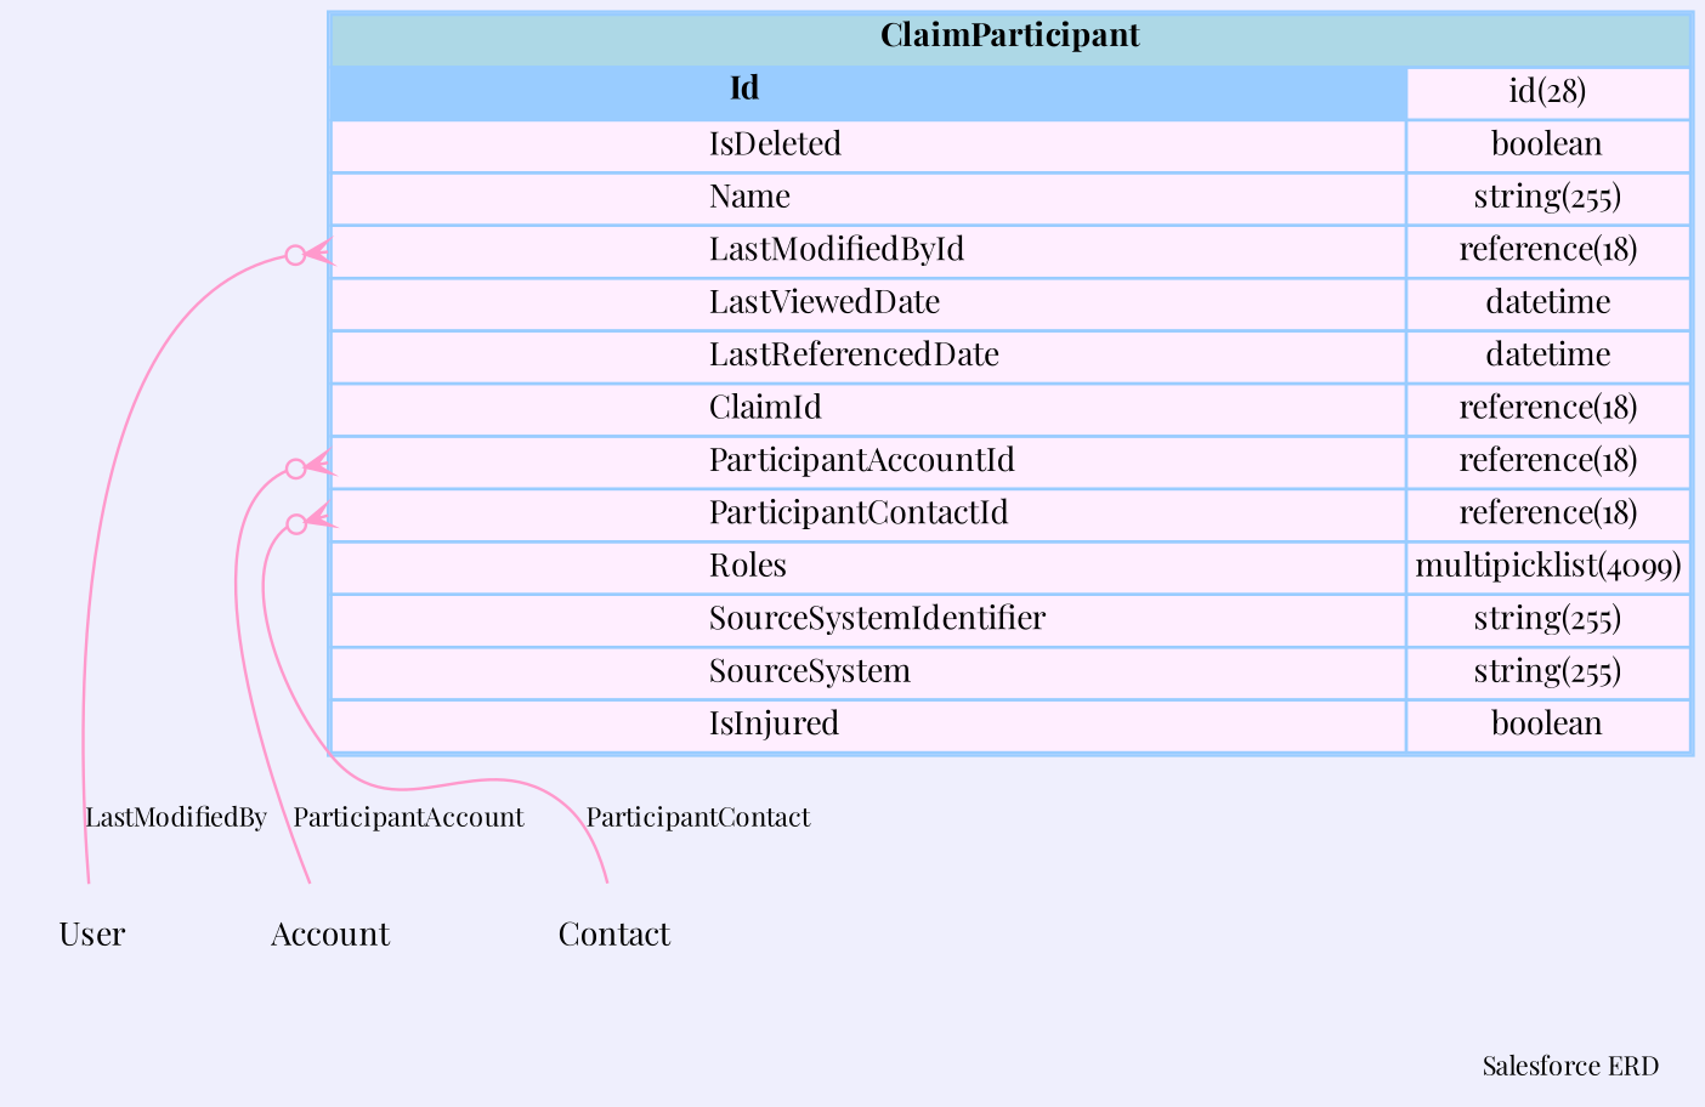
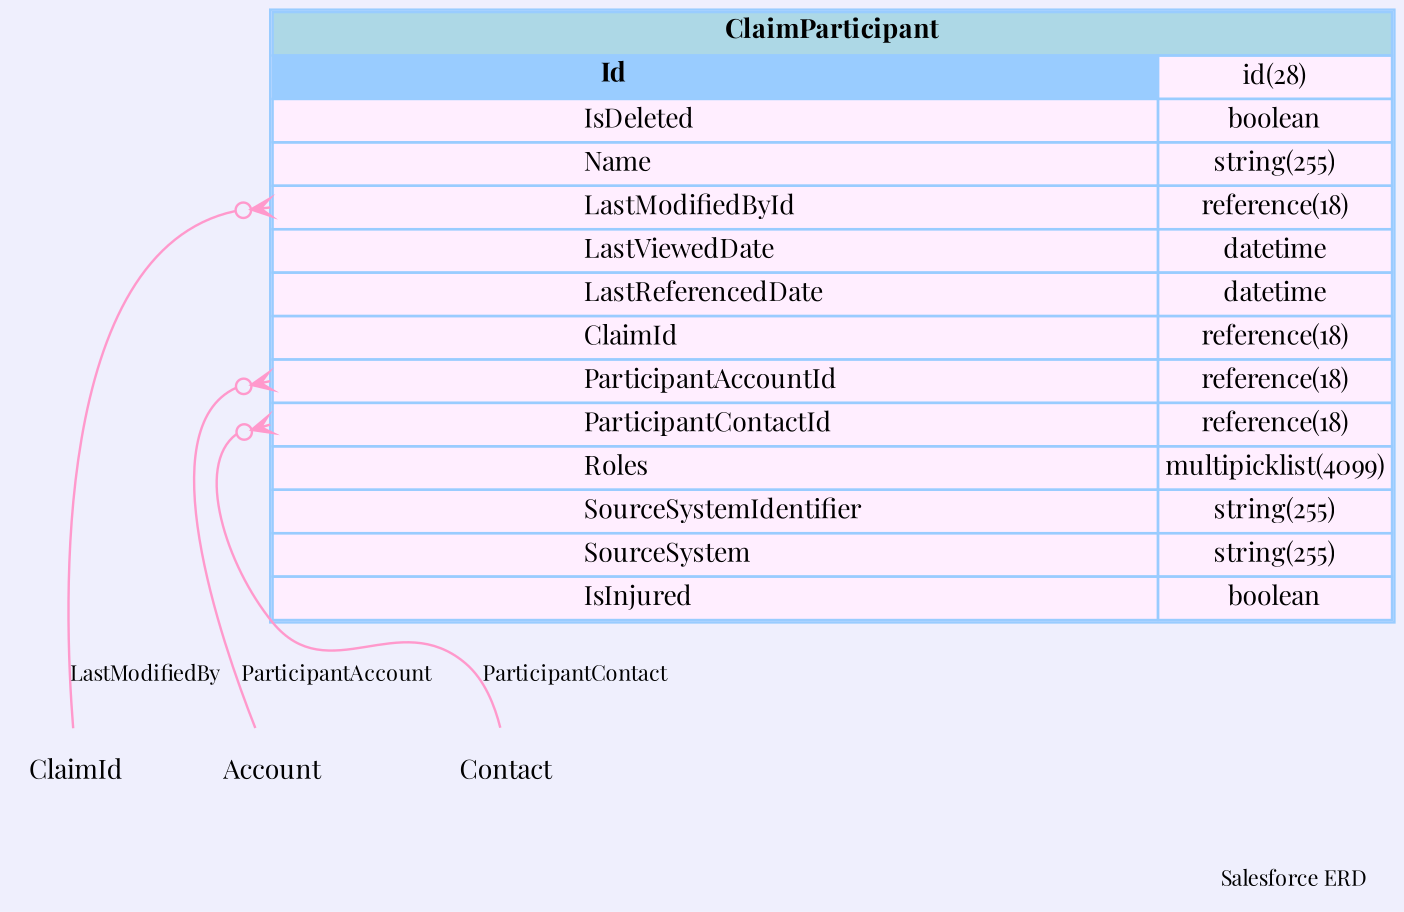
  digraph {
    bgcolor="#efeffd"
    fontname="Playfair Display"
    fontsize=9
    label="Salesforce ERD "
    labeljust=r
    nodesep=0.18
    rankdir=TB
    ranksep=0.46
    node [color="#99ccff" fontname="Playfair Display" fontsize=11 shape=plaintext]
    edge [arrowhead=none arrowsize=0.8 arrowtail=crowodot color="#ff99cc" dir=back fontname="Playfair Display" fontsize=9 headport="Id:e"]
    n1 [label=<                 <table border="1" cellborder="1" cellspacing="0" bgcolor="#ffeeff" >                      <tr><td colspan="3" bgcolor="lightblue"><b>ClaimParticipant</b></td></tr>              <tr>                                         <td  bgcolor="#99ccff" port="Id" align="left">                                            <b>Id</b>                                         </td><td>id(28)</td></tr> <tr>                                          <td port="IsDeleted" align="left">                                          IsDeleted                                        </td><td>boolean</td></tr> <tr>                                          <td port="Name" align="left">                                          Name                                        </td><td>string(255)</td></tr> <tr>                                          <td port="LastModifiedById" align="left">                                          LastModifiedById                                        </td><td>reference(18)</td></tr> <tr>                                          <td port="LastViewedDate" align="left">                                          LastViewedDate                                        </td><td>datetime</td></tr> <tr>                                          <td port="LastReferencedDate" align="left">                                          LastReferencedDate                                        </td><td>datetime</td></tr> <tr>                                          <td port="ClaimId" align="left">                                          ClaimId                                        </td><td>reference(18)</td></tr> <tr>                                          <td port="ParticipantAccountId" align="left">                                          ParticipantAccountId                                        </td><td>reference(18)</td></tr> <tr>                                          <td port="ParticipantContactId" align="left">                                          ParticipantContactId                                        </td><td>reference(18)</td></tr> <tr>                                          <td port="Roles" align="left">                                          Roles                                        </td><td>multipicklist(4099)</td></tr> <tr>                                          <td port="SourceSystemIdentifier" align="left">                                          SourceSystemIdentifier                                        </td><td>string(255)</td></tr> <tr>                                          <td port="SourceSystem" align="left">                                          SourceSystem                                        </td><td>string(255)</td></tr> <tr>                                          <td port="IsInjured" align="left">                                          IsInjured                                        </td><td>boolean</td></tr>                             </table>                 > margin=0 shape=none]
-   User
+   User [label=ClaimId]
    Account
    Contact
    n1 -> User [label=LastModifiedBy tailport="LastModifiedById:w"]
    n1 -> Account [label=ParticipantAccount tailport="ParticipantAccountId:w"]
    n1 -> Contact [label=ParticipantContact tailport="ParticipantContactId:w"]
  }
